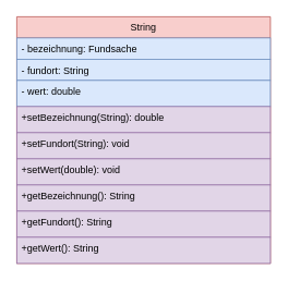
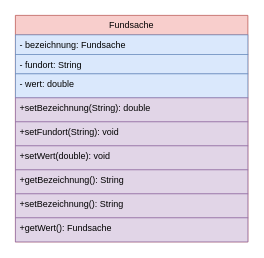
  <mxCell id="0" />
  <mxCell id="1" parent="0" />
- <mxCell id="2" value="String" style="swimlane;fontStyle=0;childLayout=stackLayout;horizontal=1;startSize=26;fillColor=#f8cecc;horizontalStack=0;resizeParent=1;resizeParentMax=0;resizeLast=0;collapsible=1;marginBottom=0;whiteSpace=wrap;html=1;strokeColor=#b85450;" vertex="1" parent="1"><mxGeometry x="20" y="20" width="310" height="302" as="geometry" /></mxCell>
+ <mxCell id="2" value="Fundsache" style="swimlane;fontStyle=0;childLayout=stackLayout;horizontal=1;startSize=26;fillColor=#f8cecc;horizontalStack=0;resizeParent=1;resizeParentMax=0;resizeLast=0;collapsible=1;marginBottom=0;whiteSpace=wrap;html=1;strokeColor=#b85450;" vertex="1" parent="1"><mxGeometry x="20" y="20" width="310" height="302" as="geometry" /></mxCell>
  <mxCell id="3" value="- bezeichnung: Fundsache&amp;nbsp;" style="text;strokeColor=#6c8ebf;fillColor=#dae8fc;align=left;verticalAlign=top;spacingLeft=4;spacingRight=4;overflow=hidden;rotatable=0;points=[[0,0.5],[1,0.5]];portConstraint=eastwest;whiteSpace=wrap;html=1;" vertex="1" parent="2"><mxGeometry y="26" width="310" height="26" as="geometry" /></mxCell>
  <mxCell id="4" value="- fundort: String" style="text;strokeColor=#6c8ebf;fillColor=#dae8fc;align=left;verticalAlign=top;spacingLeft=4;spacingRight=4;overflow=hidden;rotatable=0;points=[[0,0.5],[1,0.5]];portConstraint=eastwest;whiteSpace=wrap;html=1;" vertex="1" parent="2"><mxGeometry y="52" width="310" height="26" as="geometry" /></mxCell>
  <mxCell id="5" value="- wert: double" style="text;strokeColor=#6c8ebf;fillColor=#dae8fc;align=left;verticalAlign=top;spacingLeft=4;spacingRight=4;overflow=hidden;rotatable=0;points=[[0,0.5],[1,0.5]];portConstraint=eastwest;whiteSpace=wrap;html=1;" vertex="1" parent="2"><mxGeometry y="78" width="310" height="32" as="geometry" /></mxCell>
  <mxCell id="6" value="+setBezeichnung(String): double" style="text;strokeColor=#9673a6;fillColor=#e1d5e7;align=left;verticalAlign=top;spacingLeft=4;spacingRight=4;overflow=hidden;rotatable=0;points=[[0,0.5],[1,0.5]];portConstraint=eastwest;whiteSpace=wrap;html=1;" vertex="1" parent="2"><mxGeometry y="110" width="310" height="32" as="geometry" /></mxCell>
  <mxCell id="7" value="+setFundort(String): void" style="text;strokeColor=#9673a6;fillColor=#e1d5e7;align=left;verticalAlign=top;spacingLeft=4;spacingRight=4;overflow=hidden;rotatable=0;points=[[0,0.5],[1,0.5]];portConstraint=eastwest;whiteSpace=wrap;html=1;" vertex="1" parent="2"><mxGeometry y="142" width="310" height="32" as="geometry" /></mxCell>
  <mxCell id="8" value="+setWert(double): void" style="text;strokeColor=#9673a6;fillColor=#e1d5e7;align=left;verticalAlign=top;spacingLeft=4;spacingRight=4;overflow=hidden;rotatable=0;points=[[0,0.5],[1,0.5]];portConstraint=eastwest;whiteSpace=wrap;html=1;" vertex="1" parent="2"><mxGeometry y="174" width="310" height="32" as="geometry" /></mxCell>
  <mxCell id="9" value="+getBezeichnung(): String&lt;div&gt;&lt;br&gt;&lt;/div&gt;" style="text;strokeColor=#9673a6;fillColor=#e1d5e7;align=left;verticalAlign=top;spacingLeft=4;spacingRight=4;overflow=hidden;rotatable=0;points=[[0,0.5],[1,0.5]];portConstraint=eastwest;whiteSpace=wrap;html=1;" vertex="1" parent="2"><mxGeometry y="206" width="310" height="32" as="geometry" /></mxCell>
- <mxCell id="10" value="+getFundort(): String" style="text;strokeColor=#9673a6;fillColor=#e1d5e7;align=left;verticalAlign=top;spacingLeft=4;spacingRight=4;overflow=hidden;rotatable=0;points=[[0,0.5],[1,0.5]];portConstraint=eastwest;whiteSpace=wrap;html=1;" vertex="1" parent="2"><mxGeometry y="238" width="310" height="32" as="geometry" /></mxCell>
- <mxCell id="11" value="+getWert(): String" style="text;strokeColor=#9673a6;fillColor=#e1d5e7;align=left;verticalAlign=top;spacingLeft=4;spacingRight=4;overflow=hidden;rotatable=0;points=[[0,0.5],[1,0.5]];portConstraint=eastwest;whiteSpace=wrap;html=1;" vertex="1" parent="2"><mxGeometry y="270" width="310" height="32" as="geometry" /></mxCell>
+ <mxCell id="10" value="+setBezeichnung(): String" style="text;strokeColor=#9673a6;fillColor=#e1d5e7;align=left;verticalAlign=top;spacingLeft=4;spacingRight=4;overflow=hidden;rotatable=0;points=[[0,0.5],[1,0.5]];portConstraint=eastwest;whiteSpace=wrap;html=1;" vertex="1" parent="2"><mxGeometry y="238" width="310" height="32" as="geometry" /></mxCell>
+ <mxCell id="11" value="+getWert(): Fundsache" style="text;strokeColor=#9673a6;fillColor=#e1d5e7;align=left;verticalAlign=top;spacingLeft=4;spacingRight=4;overflow=hidden;rotatable=0;points=[[0,0.5],[1,0.5]];portConstraint=eastwest;whiteSpace=wrap;html=1;" vertex="1" parent="2"><mxGeometry y="270" width="310" height="32" as="geometry" /></mxCell>
